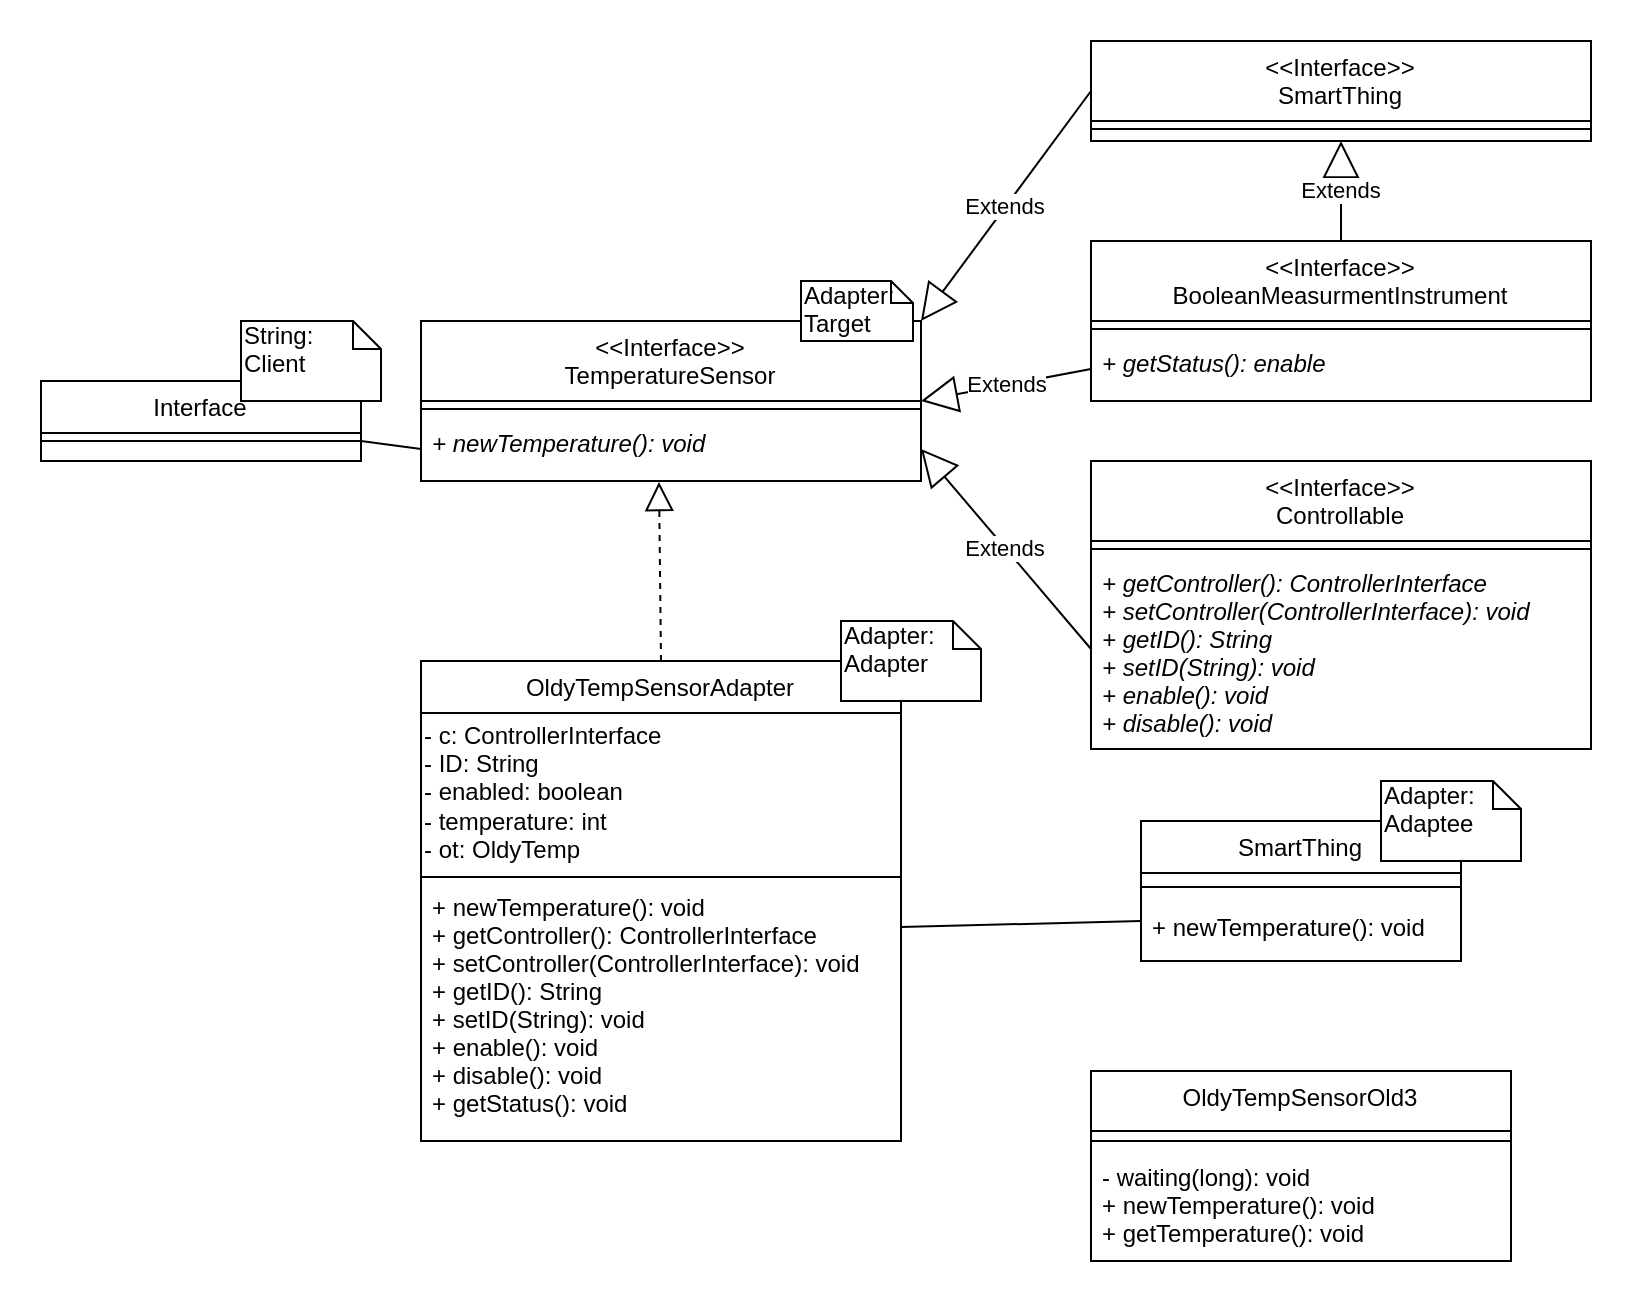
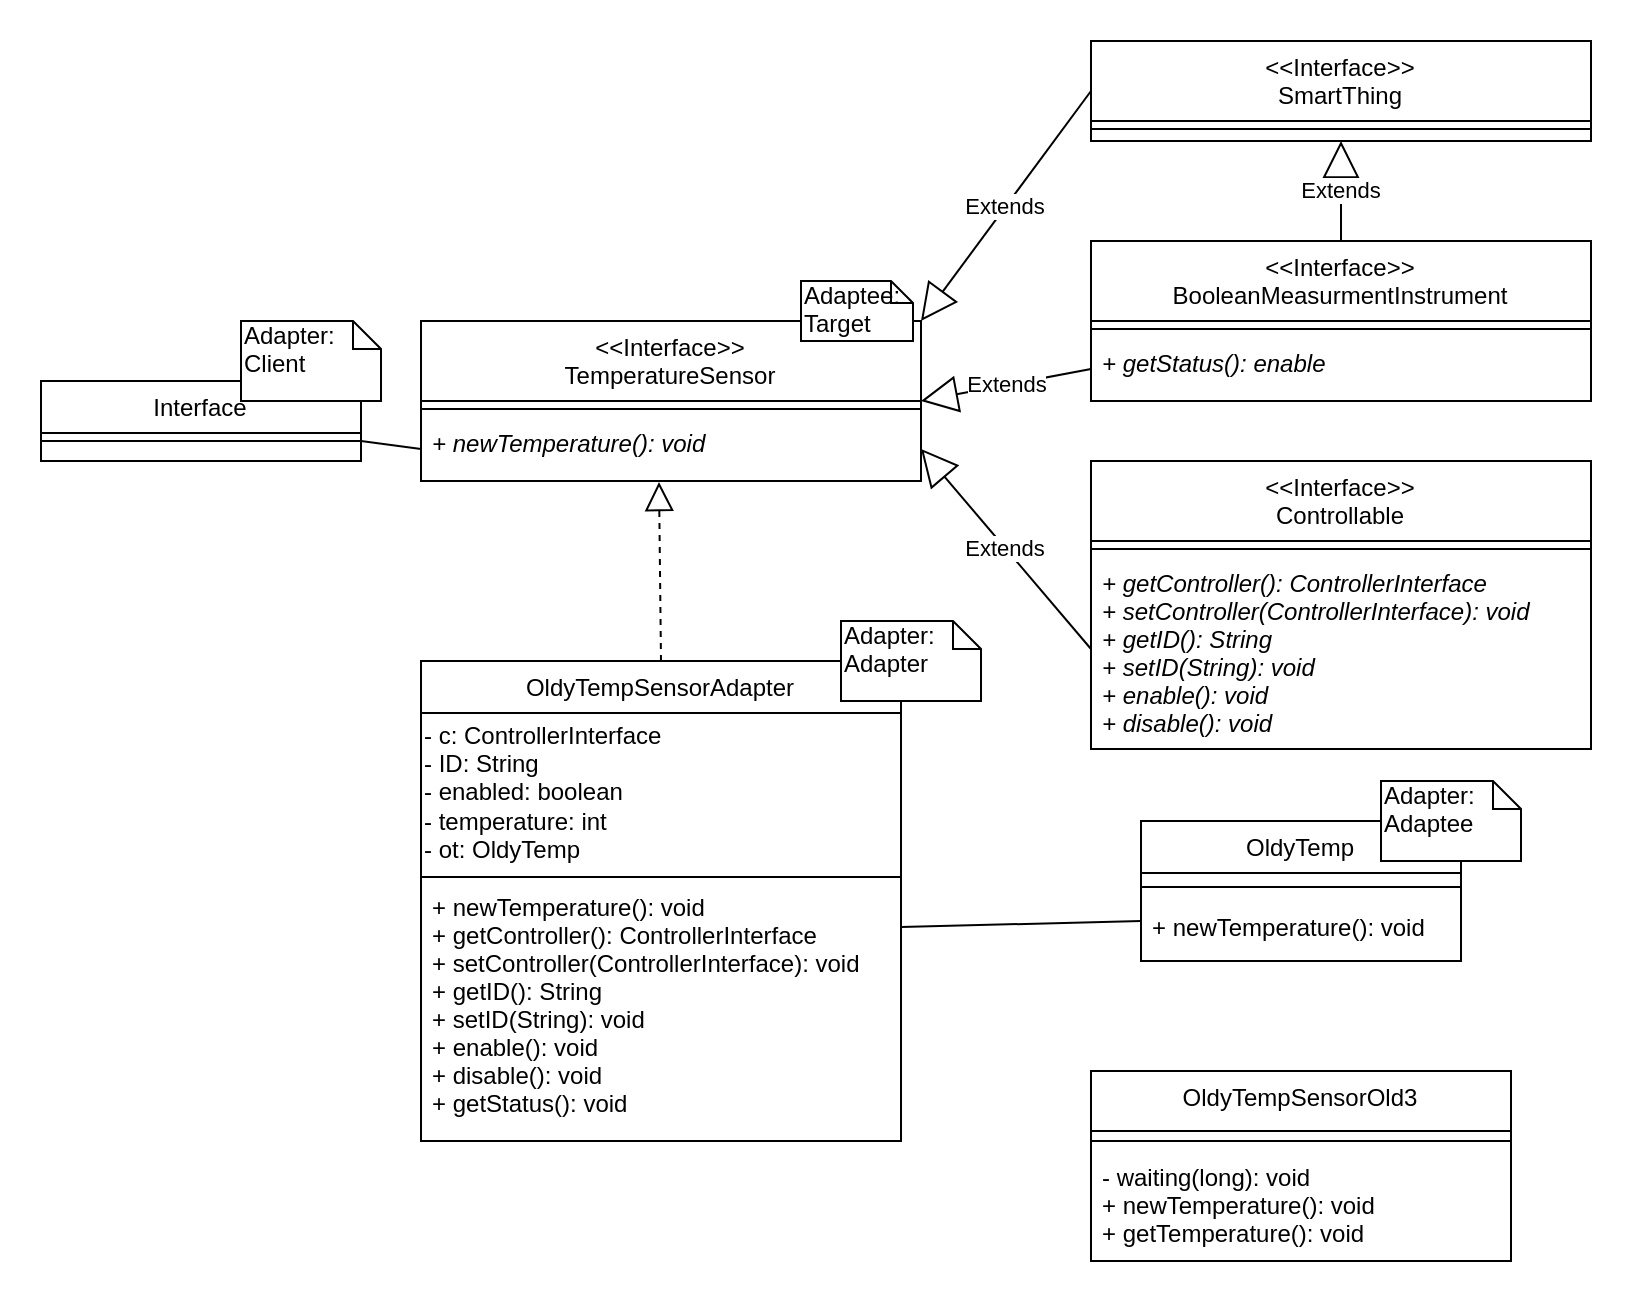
  <mxCell id="0" />
  <mxCell id="1" parent="0" />
  <mxCell id="2" value="&lt;&lt;Interface&gt;&gt;&#10;TemperatureSensor" style="swimlane;fontStyle=0;align=center;verticalAlign=top;childLayout=stackLayout;horizontal=1;startSize=40;horizontalStack=0;resizeParent=1;resizeLast=0;collapsible=1;marginBottom=0;rounded=0;shadow=0;strokeWidth=1;" parent="1" vertex="1"><mxGeometry x="210" y="160" width="250" height="80" as="geometry"><mxRectangle x="230" y="140" width="160" height="26" as="alternateBounds" /></mxGeometry></mxCell>
  <mxCell id="3" value="" style="line;html=1;strokeWidth=1;align=left;verticalAlign=middle;spacingTop=-1;spacingLeft=3;spacingRight=3;rotatable=0;labelPosition=right;points=[];portConstraint=eastwest;" parent="2" vertex="1"><mxGeometry y="40" width="250" height="8" as="geometry" /></mxCell>
  <mxCell id="4" value="+ newTemperature(): void&#10;" style="text;align=left;verticalAlign=top;spacingLeft=4;spacingRight=4;overflow=hidden;rotatable=0;points=[[0,0.5],[1,0.5]];portConstraint=eastwest;fontStyle=2" parent="2" vertex="1"><mxGeometry y="48" width="250" height="32" as="geometry" /></mxCell>
  <mxCell id="5" value="OldyTempSensorAdapter" style="swimlane;fontStyle=0;align=center;verticalAlign=top;childLayout=stackLayout;horizontal=1;startSize=26;horizontalStack=0;resizeParent=1;resizeLast=0;collapsible=1;marginBottom=0;rounded=0;shadow=0;strokeWidth=1;" parent="1" vertex="1"><mxGeometry x="210" y="330" width="240" height="240" as="geometry"><mxRectangle x="550" y="140" width="160" height="26" as="alternateBounds" /></mxGeometry></mxCell>
  <mxCell id="6" value="&lt;span&gt;- c: ControllerInterface&lt;/span&gt;&lt;br&gt;&lt;span&gt;- ID: String&lt;/span&gt;&lt;br&gt;&lt;div&gt;- enabled: boolean&lt;/div&gt;&lt;div&gt;- temperature: int&lt;/div&gt;&lt;div&gt;- ot: OldyTemp&lt;br&gt;&lt;/div&gt;" style="text;html=1;align=left;verticalAlign=middle;resizable=0;points=[];autosize=1;" parent="5" vertex="1"><mxGeometry y="26" width="240" height="80" as="geometry" /></mxCell>
  <mxCell id="7" value="" style="line;html=1;strokeWidth=1;align=left;verticalAlign=middle;spacingTop=-1;spacingLeft=3;spacingRight=3;rotatable=0;labelPosition=right;points=[];portConstraint=eastwest;" parent="5" vertex="1"><mxGeometry y="106" width="240" height="4" as="geometry" /></mxCell>
  <mxCell id="8" value="+ newTemperature(): void&#10;+ getController(): ControllerInterface&#10;+ setController(ControllerInterface): void&#10;+ getID(): String&#10;+ setID(String): void&#10;+ enable(): void&#10;+ disable(): void&#10;+ getStatus(): void&#10;" style="text;align=left;verticalAlign=top;spacingLeft=4;spacingRight=4;overflow=hidden;rotatable=0;points=[[0,0.5],[1,0.5]];portConstraint=eastwest;" parent="5" vertex="1"><mxGeometry y="110" width="240" height="130" as="geometry" /></mxCell>
- <mxCell id="9" value="SmartThing" style="swimlane;fontStyle=0;align=center;verticalAlign=top;childLayout=stackLayout;horizontal=1;startSize=26;horizontalStack=0;resizeParent=1;resizeLast=0;collapsible=1;marginBottom=0;rounded=0;shadow=0;strokeWidth=1;" parent="1" vertex="1"><mxGeometry x="570" y="410" width="160" height="70" as="geometry"><mxRectangle x="550" y="140" width="160" height="26" as="alternateBounds" /></mxGeometry></mxCell>
+ <mxCell id="9" value="OldyTemp" style="swimlane;fontStyle=0;align=center;verticalAlign=top;childLayout=stackLayout;horizontal=1;startSize=26;horizontalStack=0;resizeParent=1;resizeLast=0;collapsible=1;marginBottom=0;rounded=0;shadow=0;strokeWidth=1;" parent="1" vertex="1"><mxGeometry x="570" y="410" width="160" height="70" as="geometry"><mxRectangle x="550" y="140" width="160" height="26" as="alternateBounds" /></mxGeometry></mxCell>
  <mxCell id="10" value="" style="line;html=1;strokeWidth=1;align=left;verticalAlign=middle;spacingTop=-1;spacingLeft=3;spacingRight=3;rotatable=0;labelPosition=right;points=[];portConstraint=eastwest;" parent="9" vertex="1"><mxGeometry y="26" width="160" height="14" as="geometry" /></mxCell>
  <mxCell id="11" value="+ newTemperature(): void" style="text;align=left;verticalAlign=top;spacingLeft=4;spacingRight=4;overflow=hidden;rotatable=0;points=[[0,0.5],[1,0.5]];portConstraint=eastwest;" parent="9" vertex="1"><mxGeometry y="40" width="160" height="20" as="geometry" /></mxCell>
  <mxCell id="12" value="" style="endArrow=none;html=1;entryX=0;entryY=0.5;entryDx=0;entryDy=0;exitX=1;exitY=0.177;exitDx=0;exitDy=0;exitPerimeter=0;" parent="1" source="8" target="11" edge="1"><mxGeometry width="50" height="50" relative="1" as="geometry"><mxPoint x="410" y="460" as="sourcePoint" /><mxPoint x="460" y="410" as="targetPoint" /></mxGeometry></mxCell>
  <mxCell id="13" value="Adapter:&lt;br&gt;Adapter" style="shape=note;whiteSpace=wrap;html=1;size=14;verticalAlign=top;align=left;spacingTop=-6;" parent="1" vertex="1"><mxGeometry x="420" y="310" width="70" height="40" as="geometry" /></mxCell>
  <mxCell id="14" value="Adapter:&lt;br&gt;Adaptee" style="shape=note;whiteSpace=wrap;html=1;size=14;verticalAlign=top;align=left;spacingTop=-6;" parent="1" vertex="1"><mxGeometry x="690" y="390" width="70" height="40" as="geometry" /></mxCell>
  <mxCell id="15" value="Interface" style="swimlane;fontStyle=0;align=center;verticalAlign=top;childLayout=stackLayout;horizontal=1;startSize=26;horizontalStack=0;resizeParent=1;resizeLast=0;collapsible=1;marginBottom=0;rounded=0;shadow=0;strokeWidth=1;" parent="1" vertex="1"><mxGeometry y="190" width="160" height="40" as="geometry" x="20"><mxRectangle x="340" y="380" width="170" height="26" as="alternateBounds" /></mxGeometry></mxCell>
  <mxCell id="16" value="" style="line;html=1;strokeWidth=1;align=left;verticalAlign=middle;spacingTop=-1;spacingLeft=3;spacingRight=3;rotatable=0;labelPosition=right;points=[];portConstraint=eastwest;" parent="15" vertex="1"><mxGeometry y="26" width="160" height="8" as="geometry" /></mxCell>
  <mxCell id="17" value="" style="endArrow=none;html=1;exitX=1;exitY=0.75;exitDx=0;exitDy=0;entryX=0;entryY=0.5;entryDx=0;entryDy=0;" parent="1" source="15" target="4" edge="1"><mxGeometry width="50" height="50" relative="1" as="geometry"><mxPoint x="410" y="460" as="sourcePoint" /><mxPoint x="460" y="410" as="targetPoint" /></mxGeometry></mxCell>
- <mxCell id="18" value="String:&lt;br&gt;Client" style="shape=note;whiteSpace=wrap;html=1;size=14;verticalAlign=top;align=left;spacingTop=-6;" parent="1" vertex="1"><mxGeometry x="120" y="160" width="70" height="40" as="geometry" /></mxCell>
- <mxCell id="19" value="Adapter:&lt;br&gt;Target" style="shape=note;whiteSpace=wrap;html=1;size=11;verticalAlign=top;align=left;spacingTop=-6;" parent="1" vertex="1"><mxGeometry x="400" y="140" width="56" height="30" as="geometry" /></mxCell>
+ <mxCell id="18" value="Adapter:&lt;br&gt;Client" style="shape=note;whiteSpace=wrap;html=1;size=14;verticalAlign=top;align=left;spacingTop=-6;" parent="1" vertex="1"><mxGeometry x="120" y="160" width="70" height="40" as="geometry" /></mxCell>
+ <mxCell id="19" value="Adaptee:&lt;br&gt;Target" style="shape=note;whiteSpace=wrap;html=1;size=11;verticalAlign=top;align=left;spacingTop=-6;" parent="1" vertex="1"><mxGeometry x="400" y="140" width="56" height="30" as="geometry" /></mxCell>
  <mxCell id="20" value="" style="endArrow=block;dashed=1;endFill=0;endSize=12;html=1;exitX=0.5;exitY=0;exitDx=0;exitDy=0;entryX=0.476;entryY=1.016;entryDx=0;entryDy=0;entryPerimeter=0;" parent="1" source="5" target="4" edge="1"><mxGeometry width="160" relative="1" as="geometry"><mxPoint x="350" y="430" as="sourcePoint" /><mxPoint x="338" y="300" as="targetPoint" /></mxGeometry></mxCell>
  <mxCell id="21" value="OldyTempSensorOld3" style="swimlane;fontStyle=0;align=center;verticalAlign=top;childLayout=stackLayout;horizontal=1;startSize=30;horizontalStack=0;resizeParent=1;resizeLast=0;collapsible=1;marginBottom=0;rounded=0;shadow=0;strokeWidth=1;" parent="1" vertex="1"><mxGeometry x="545" y="535" width="210" height="95" as="geometry"><mxRectangle x="550" y="140" width="160" height="26" as="alternateBounds" /></mxGeometry></mxCell>
  <mxCell id="22" value="" style="line;html=1;strokeWidth=1;align=left;verticalAlign=middle;spacingTop=-1;spacingLeft=3;spacingRight=3;rotatable=0;labelPosition=right;points=[];portConstraint=eastwest;" parent="21" vertex="1"><mxGeometry y="30" width="210" height="10" as="geometry" /></mxCell>
  <mxCell id="23" value="- waiting(long): void&#10;+ newTemperature(): void&#10;+ getTemperature(): void&#10;" style="text;align=left;verticalAlign=top;spacingLeft=4;spacingRight=4;overflow=hidden;rotatable=0;points=[[0,0.5],[1,0.5]];portConstraint=eastwest;" parent="21" vertex="1"><mxGeometry y="40" width="210" height="50" as="geometry" /></mxCell>
  <mxCell id="24" value="&lt;&lt;Interface&gt;&gt;&#10;Controllable" style="swimlane;fontStyle=0;align=center;verticalAlign=top;childLayout=stackLayout;horizontal=1;startSize=40;horizontalStack=0;resizeParent=1;resizeLast=0;collapsible=1;marginBottom=0;rounded=0;shadow=0;strokeWidth=1;" parent="1" vertex="1"><mxGeometry x="545" y="230" width="250" height="144" as="geometry"><mxRectangle x="230" y="140" width="160" height="26" as="alternateBounds" /></mxGeometry></mxCell>
  <mxCell id="25" value="" style="line;html=1;strokeWidth=1;align=left;verticalAlign=middle;spacingTop=-1;spacingLeft=3;spacingRight=3;rotatable=0;labelPosition=right;points=[];portConstraint=eastwest;" parent="24" vertex="1"><mxGeometry y="40" width="250" height="8" as="geometry" /></mxCell>
  <mxCell id="26" value="+ getController(): ControllerInterface&#10;+ setController(ControllerInterface): void&#10;+ getID(): String&#10;+ setID(String): void&#10;+ enable(): void&#10;+ disable(): void&#10;" style="text;align=left;verticalAlign=top;spacingLeft=4;spacingRight=4;overflow=hidden;rotatable=0;points=[[0,0.5],[1,0.5]];portConstraint=eastwest;fontStyle=2" parent="24" vertex="1"><mxGeometry y="48" width="250" height="92" as="geometry" /></mxCell>
  <mxCell id="27" value="&lt;&lt;Interface&gt;&gt;&#10;BooleanMeasurmentInstrument" style="swimlane;fontStyle=0;align=center;verticalAlign=top;childLayout=stackLayout;horizontal=1;startSize=40;horizontalStack=0;resizeParent=1;resizeLast=0;collapsible=1;marginBottom=0;rounded=0;shadow=0;strokeWidth=1;" parent="1" vertex="1"><mxGeometry x="545" y="120" width="250" height="80" as="geometry"><mxRectangle x="230" y="140" width="160" height="26" as="alternateBounds" /></mxGeometry></mxCell>
  <mxCell id="28" value="" style="line;html=1;strokeWidth=1;align=left;verticalAlign=middle;spacingTop=-1;spacingLeft=3;spacingRight=3;rotatable=0;labelPosition=right;points=[];portConstraint=eastwest;" parent="27" vertex="1"><mxGeometry y="40" width="250" height="8" as="geometry" /></mxCell>
  <mxCell id="29" value="+ getStatus(): enable&#10;" style="text;align=left;verticalAlign=top;spacingLeft=4;spacingRight=4;overflow=hidden;rotatable=0;points=[[0,0.5],[1,0.5]];portConstraint=eastwest;fontStyle=2" parent="27" vertex="1"><mxGeometry y="48" width="250" height="32" as="geometry" /></mxCell>
  <mxCell id="30" value="&lt;&lt;Interface&gt;&gt;&#10;SmartThing" style="swimlane;fontStyle=0;align=center;verticalAlign=top;childLayout=stackLayout;horizontal=1;startSize=40;horizontalStack=0;resizeParent=1;resizeLast=0;collapsible=1;marginBottom=0;rounded=0;shadow=0;strokeWidth=1;" parent="1" vertex="1"><mxGeometry x="545" width="250" height="50" as="geometry" y="20"><mxRectangle x="230" y="140" width="160" height="26" as="alternateBounds" /></mxGeometry></mxCell>
  <mxCell id="31" value="" style="line;html=1;strokeWidth=1;align=left;verticalAlign=middle;spacingTop=-1;spacingLeft=3;spacingRight=3;rotatable=0;labelPosition=right;points=[];portConstraint=eastwest;" parent="30" vertex="1"><mxGeometry y="40" width="250" height="8" as="geometry" /></mxCell>
  <mxCell id="32" value="Extends" style="endArrow=block;endSize=16;endFill=0;html=1;entryX=0.5;entryY=1;entryDx=0;entryDy=0;exitX=0.5;exitY=0;exitDx=0;exitDy=0;" parent="1" source="27" target="30" edge="1"><mxGeometry width="160" relative="1" as="geometry"><mxPoint x="820" y="320" as="sourcePoint" /><mxPoint x="820" y="390" as="targetPoint" /></mxGeometry></mxCell>
  <mxCell id="33" value="Extends" style="endArrow=block;endSize=16;endFill=0;html=1;entryX=1;entryY=0.5;entryDx=0;entryDy=0;exitX=0;exitY=0.5;exitDx=0;exitDy=0;" parent="1" source="29" target="2" edge="1"><mxGeometry width="160" relative="1" as="geometry"><mxPoint x="680" y="130" as="sourcePoint" /><mxPoint x="680" y="80" as="targetPoint" /></mxGeometry></mxCell>
  <mxCell id="34" value="Extends" style="endArrow=block;endSize=16;endFill=0;html=1;exitX=0;exitY=0.5;exitDx=0;exitDy=0;entryX=1;entryY=0.5;entryDx=0;entryDy=0;" parent="1" source="26" target="4" edge="1"><mxGeometry width="160" relative="1" as="geometry"><mxPoint x="555" y="194" as="sourcePoint" /><mxPoint x="460" y="230" as="targetPoint" /></mxGeometry></mxCell>
  <mxCell id="35" value="Extends" style="endArrow=block;endSize=16;endFill=0;html=1;exitX=0;exitY=0.5;exitDx=0;exitDy=0;entryX=1;entryY=0;entryDx=0;entryDy=0;" parent="1" source="30" target="2" edge="1"><mxGeometry width="160" relative="1" as="geometry"><mxPoint x="555" y="334" as="sourcePoint" /><mxPoint x="460" y="230" as="targetPoint" /></mxGeometry></mxCell>
